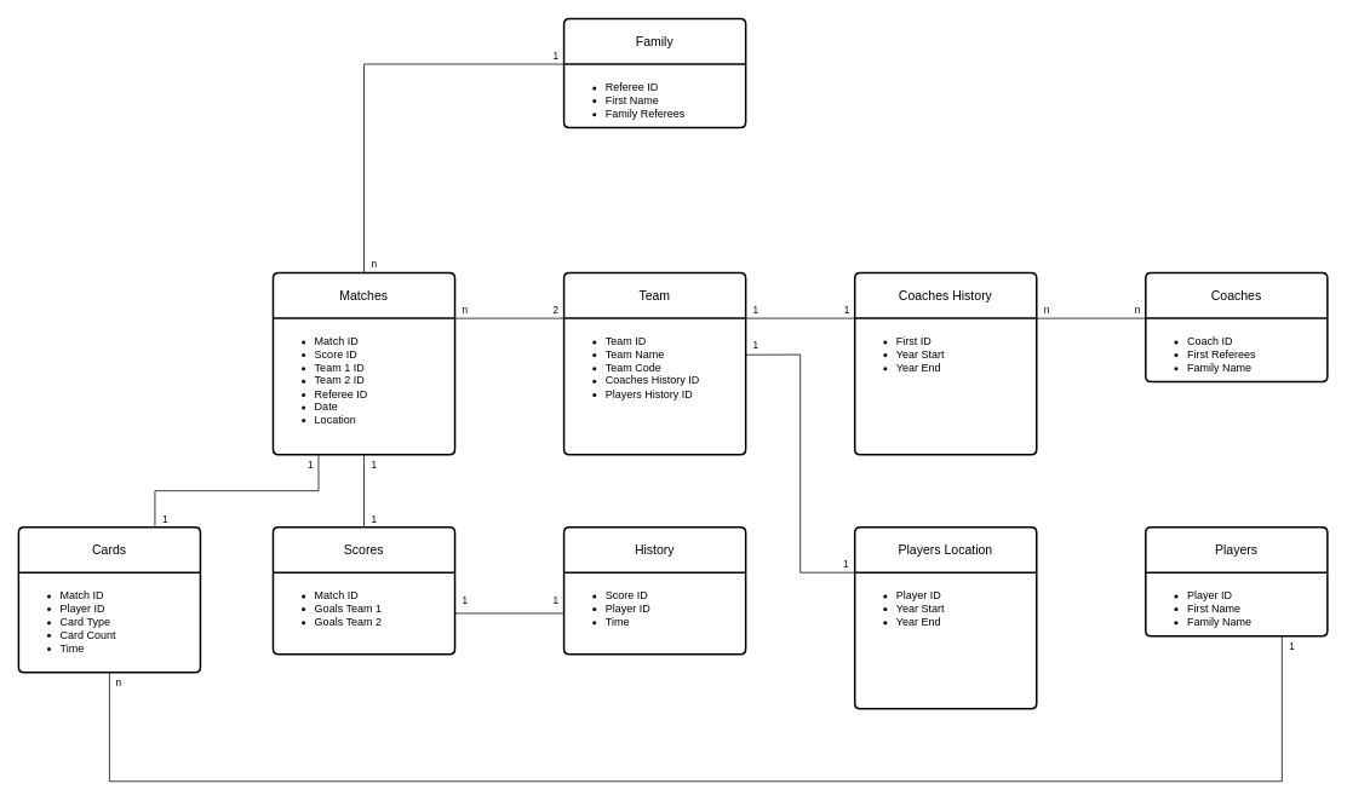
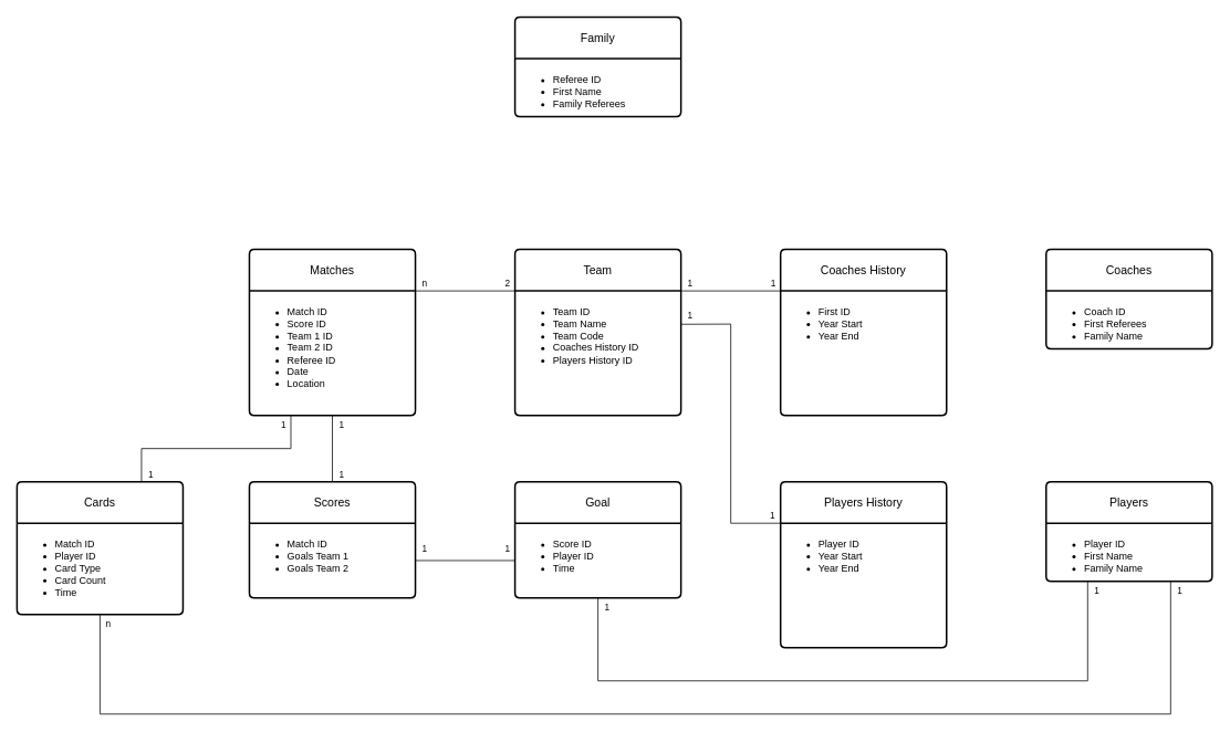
  <mxCell id="0" />
  <mxCell id="1" parent="0" />
  <mxCell id="2" value="Team" style="swimlane;childLayout=stackLayout;horizontal=1;startSize=50;horizontalStack=0;rounded=1;fontSize=14;fontStyle=0;strokeWidth=2;resizeParent=0;resizeLast=1;shadow=0;dashed=0;align=center;arcSize=4;whiteSpace=wrap;html=1;" vertex="1" parent="1"><mxGeometry x="620" y="300" width="200" height="200" as="geometry" /></mxCell>
  <mxCell id="3" value="&lt;ul&gt;&lt;li&gt;&lt;span style=&quot;background-color: initial;&quot;&gt;Team ID&lt;/span&gt;&lt;/li&gt;&lt;li&gt;&lt;span style=&quot;background-color: initial;&quot;&gt;Team Name&lt;/span&gt;&lt;/li&gt;&lt;li&gt;&lt;span style=&quot;background-color: initial;&quot;&gt;Team Code&lt;/span&gt;&lt;/li&gt;&lt;li&gt;&lt;span style=&quot;background-color: initial;&quot;&gt;Coaches History ID&lt;/span&gt;&lt;/li&gt;&lt;li&gt;&lt;span style=&quot;background-color: initial;&quot;&gt;Players History ID&lt;/span&gt;&lt;/li&gt;&lt;/ul&gt;" style="align=left;strokeColor=none;fillColor=none;spacingLeft=4;fontSize=12;verticalAlign=top;resizable=0;rotatable=0;part=1;html=1;" vertex="1" parent="2"><mxGeometry y="50" width="200" height="150" as="geometry" /></mxCell>
  <mxCell id="4" value="Coaches History" style="swimlane;childLayout=stackLayout;horizontal=1;startSize=50;horizontalStack=0;rounded=1;fontSize=14;fontStyle=0;strokeWidth=2;resizeParent=0;resizeLast=1;shadow=0;dashed=0;align=center;arcSize=4;whiteSpace=wrap;html=1;" vertex="1" parent="1"><mxGeometry x="940" y="300" width="200" height="200" as="geometry"><mxRectangle x="360" y="400" width="140" height="50" as="alternateBounds" /></mxGeometry></mxCell>
  <mxCell id="5" value="&lt;ul&gt;&lt;li&gt;&lt;span style=&quot;background-color: initial;&quot;&gt;First ID&lt;/span&gt;&lt;br&gt;&lt;/li&gt;&lt;li&gt;&lt;span style=&quot;background-color: initial;&quot;&gt;Year Start&lt;/span&gt;&lt;/li&gt;&lt;li&gt;&lt;span style=&quot;background-color: initial;&quot;&gt;Year End&lt;/span&gt;&lt;/li&gt;&lt;/ul&gt;" style="align=left;strokeColor=none;fillColor=none;spacingLeft=4;fontSize=12;verticalAlign=top;resizable=0;rotatable=0;part=1;html=1;" vertex="1" parent="4"><mxGeometry y="50" width="200" height="150" as="geometry" /></mxCell>
  <mxCell id="6" value="" style="endArrow=none;html=1;rounded=0;exitX=1;exitY=0;exitDx=0;exitDy=0;entryX=0;entryY=0;entryDx=0;entryDy=0;" edge="1" parent="1" source="3" target="5"><mxGeometry width="50" height="50" relative="1" as="geometry"><mxPoint x="920" y="390" as="sourcePoint" /><mxPoint x="970" y="340" as="targetPoint" /></mxGeometry></mxCell>
  <mxCell id="7" value="1" style="edgeLabel;html=1;align=center;verticalAlign=middle;resizable=0;points=[];" vertex="1" connectable="0" parent="6"><mxGeometry x="-0.174" y="1" relative="1" as="geometry"><mxPoint x="-40" y="-9" as="offset" /></mxGeometry></mxCell>
  <mxCell id="8" value="1" style="edgeLabel;html=1;align=center;verticalAlign=middle;resizable=0;points=[];" vertex="1" connectable="0" parent="6"><mxGeometry x="0.729" relative="1" as="geometry"><mxPoint x="6" y="-10" as="offset" /></mxGeometry></mxCell>
  <mxCell id="9" value="Coaches" style="swimlane;childLayout=stackLayout;horizontal=1;startSize=50;horizontalStack=0;rounded=1;fontSize=14;fontStyle=0;strokeWidth=2;resizeParent=0;resizeLast=1;shadow=0;dashed=0;align=center;arcSize=4;whiteSpace=wrap;html=1;" vertex="1" parent="1"><mxGeometry x="1260" y="300" width="200" height="120" as="geometry"><mxRectangle x="680" y="400" width="80" height="50" as="alternateBounds" /></mxGeometry></mxCell>
  <mxCell id="10" value="&lt;ul&gt;&lt;li&gt;&lt;span style=&quot;background-color: initial;&quot;&gt;Coach ID&lt;/span&gt;&lt;/li&gt;&lt;li&gt;&lt;span style=&quot;background-color: initial;&quot;&gt;First Referees&lt;/span&gt;&lt;/li&gt;&lt;li&gt;&lt;span style=&quot;background-color: initial;&quot;&gt;Family Name&lt;/span&gt;&lt;/li&gt;&lt;/ul&gt;" style="align=left;strokeColor=none;fillColor=none;spacingLeft=4;fontSize=12;verticalAlign=top;resizable=0;rotatable=0;part=1;html=1;" vertex="1" parent="9"><mxGeometry y="50" width="200" height="70" as="geometry" /></mxCell>
- <mxCell id="11" value="" style="endArrow=none;html=1;rounded=0;entryX=0;entryY=0;entryDx=0;entryDy=0;exitX=1;exitY=0;exitDx=0;exitDy=0;" edge="1" parent="1" target="10" source="5"><mxGeometry width="50" height="50" relative="1" as="geometry"><mxPoint x="1180" y="380" as="sourcePoint" /><mxPoint x="1290" y="340" as="targetPoint" /></mxGeometry></mxCell>
- <mxCell id="12" value="n" style="edgeLabel;html=1;align=center;verticalAlign=middle;resizable=0;points=[];" vertex="1" connectable="0" parent="11"><mxGeometry x="-0.174" y="1" relative="1" as="geometry"><mxPoint x="-40" y="-9" as="offset" /></mxGeometry></mxCell>
- <mxCell id="13" value="n" style="edgeLabel;html=1;align=center;verticalAlign=middle;resizable=0;points=[];" vertex="1" connectable="0" parent="11"><mxGeometry x="0.729" relative="1" as="geometry"><mxPoint x="6" y="-10" as="offset" /></mxGeometry></mxCell>
- <mxCell id="14" value="Players Location" style="swimlane;childLayout=stackLayout;horizontal=1;startSize=50;horizontalStack=0;rounded=1;fontSize=14;fontStyle=0;strokeWidth=2;resizeParent=0;resizeLast=1;shadow=0;dashed=0;align=center;arcSize=4;whiteSpace=wrap;html=1;" vertex="1" parent="1"><mxGeometry x="940" y="580" width="200" height="200" as="geometry"><mxRectangle x="360" y="400" width="140" height="50" as="alternateBounds" /></mxGeometry></mxCell>
+ <mxCell id="14" value="Players History" style="swimlane;childLayout=stackLayout;horizontal=1;startSize=50;horizontalStack=0;rounded=1;fontSize=14;fontStyle=0;strokeWidth=2;resizeParent=0;resizeLast=1;shadow=0;dashed=0;align=center;arcSize=4;whiteSpace=wrap;html=1;" vertex="1" parent="1"><mxGeometry x="940" y="580" width="200" height="200" as="geometry"><mxRectangle x="360" y="400" width="140" height="50" as="alternateBounds" /></mxGeometry></mxCell>
  <mxCell id="15" value="&lt;ul&gt;&lt;li&gt;&lt;span style=&quot;background-color: initial;&quot;&gt;Player ID&lt;/span&gt;&lt;br&gt;&lt;/li&gt;&lt;li&gt;&lt;span style=&quot;background-color: initial;&quot;&gt;Year Start&lt;/span&gt;&lt;/li&gt;&lt;li&gt;&lt;span style=&quot;background-color: initial;&quot;&gt;Year End&lt;/span&gt;&lt;/li&gt;&lt;/ul&gt;" style="align=left;strokeColor=none;fillColor=none;spacingLeft=4;fontSize=12;verticalAlign=top;resizable=0;rotatable=0;part=1;html=1;" vertex="1" parent="14"><mxGeometry y="50" width="200" height="150" as="geometry" /></mxCell>
  <mxCell id="16" value="" style="endArrow=none;html=1;rounded=0;exitX=1;exitY=0.268;exitDx=0;exitDy=0;entryX=0;entryY=0;entryDx=0;entryDy=0;exitPerimeter=0;" edge="1" parent="1" target="15" source="3"><mxGeometry width="50" height="50" relative="1" as="geometry"><mxPoint x="820" y="630" as="sourcePoint" /><mxPoint x="970" y="620" as="targetPoint" /><Array as="points"><mxPoint x="880" y="390" /><mxPoint x="880" y="630" /></Array></mxGeometry></mxCell>
  <mxCell id="17" value="1" style="edgeLabel;html=1;align=center;verticalAlign=middle;resizable=0;points=[];" vertex="1" connectable="0" parent="16"><mxGeometry x="-0.174" y="1" relative="1" as="geometry"><mxPoint x="-51" y="-99" as="offset" /></mxGeometry></mxCell>
  <mxCell id="18" value="1" style="edgeLabel;html=1;align=center;verticalAlign=middle;resizable=0;points=[];" vertex="1" connectable="0" parent="16"><mxGeometry x="0.729" relative="1" as="geometry"><mxPoint x="39" y="-10" as="offset" /></mxGeometry></mxCell>
  <mxCell id="19" value="Players" style="swimlane;childLayout=stackLayout;horizontal=1;startSize=50;horizontalStack=0;rounded=1;fontSize=14;fontStyle=0;strokeWidth=2;resizeParent=0;resizeLast=1;shadow=0;dashed=0;align=center;arcSize=4;whiteSpace=wrap;html=1;" vertex="1" parent="1"><mxGeometry x="1260" y="580" width="200" height="120" as="geometry"><mxRectangle x="680" y="400" width="80" height="50" as="alternateBounds" /></mxGeometry></mxCell>
  <mxCell id="20" value="&lt;ul&gt;&lt;li&gt;&lt;span style=&quot;background-color: initial;&quot;&gt;Player ID&lt;/span&gt;&lt;/li&gt;&lt;li&gt;&lt;span style=&quot;background-color: initial;&quot;&gt;First Name&lt;/span&gt;&lt;/li&gt;&lt;li&gt;&lt;span style=&quot;background-color: initial;&quot;&gt;Family Name&lt;/span&gt;&lt;/li&gt;&lt;/ul&gt;" style="align=left;strokeColor=none;fillColor=none;spacingLeft=4;fontSize=12;verticalAlign=top;resizable=0;rotatable=0;part=1;html=1;" vertex="1" parent="19"><mxGeometry y="50" width="200" height="70" as="geometry" /></mxCell>
  <mxCell id="21" value="Matches" style="swimlane;childLayout=stackLayout;horizontal=1;startSize=50;horizontalStack=0;rounded=1;fontSize=14;fontStyle=0;strokeWidth=2;resizeParent=0;resizeLast=1;shadow=0;dashed=0;align=center;arcSize=4;whiteSpace=wrap;html=1;" vertex="1" parent="1"><mxGeometry x="300" y="300" width="200" height="200" as="geometry"><mxRectangle x="360" y="400" width="140" height="50" as="alternateBounds" /></mxGeometry></mxCell>
  <mxCell id="22" value="&lt;ul&gt;&lt;li&gt;&lt;span style=&quot;background-color: initial;&quot;&gt;Match ID&lt;/span&gt;&lt;/li&gt;&lt;li&gt;Score ID&lt;/li&gt;&lt;li&gt;&lt;span style=&quot;background-color: initial;&quot;&gt;Team 1 ID&lt;/span&gt;&lt;/li&gt;&lt;li&gt;&lt;span style=&quot;background-color: initial;&quot;&gt;Team 2 ID&lt;/span&gt;&lt;/li&gt;&lt;li&gt;&lt;span style=&quot;background-color: initial;&quot;&gt;Referee ID&lt;/span&gt;&lt;/li&gt;&lt;li&gt;Date&lt;/li&gt;&lt;li&gt;&lt;span style=&quot;background-color: initial;&quot;&gt;Location&lt;/span&gt;&lt;/li&gt;&lt;/ul&gt;" style="align=left;strokeColor=none;fillColor=none;spacingLeft=4;fontSize=12;verticalAlign=top;resizable=0;rotatable=0;part=1;html=1;" vertex="1" parent="21"><mxGeometry y="50" width="200" height="150" as="geometry" /></mxCell>
  <mxCell id="23" value="Scores" style="swimlane;childLayout=stackLayout;horizontal=1;startSize=50;horizontalStack=0;rounded=1;fontSize=14;fontStyle=0;strokeWidth=2;resizeParent=0;resizeLast=1;shadow=0;dashed=0;align=center;arcSize=4;whiteSpace=wrap;html=1;" vertex="1" parent="1"><mxGeometry x="300" y="580" width="200" height="140" as="geometry"><mxRectangle x="360" y="400" width="140" height="50" as="alternateBounds" /></mxGeometry></mxCell>
  <mxCell id="24" value="&lt;ul&gt;&lt;li&gt;&lt;span style=&quot;background-color: initial;&quot;&gt;Match ID&lt;/span&gt;&lt;br&gt;&lt;/li&gt;&lt;li&gt;Goals Team 1&lt;/li&gt;&lt;li&gt;Goals Team 2&lt;/li&gt;&lt;/ul&gt;" style="align=left;strokeColor=none;fillColor=none;spacingLeft=4;fontSize=12;verticalAlign=top;resizable=0;rotatable=0;part=1;html=1;" vertex="1" parent="23"><mxGeometry y="50" width="200" height="90" as="geometry" /></mxCell>
  <mxCell id="25" value="" style="endArrow=none;html=1;rounded=0;exitX=1;exitY=0;exitDx=0;exitDy=0;entryX=0;entryY=0;entryDx=0;entryDy=0;" edge="1" parent="1" source="22" target="3"><mxGeometry width="50" height="50" relative="1" as="geometry"><mxPoint x="830" y="398" as="sourcePoint" /><mxPoint x="950" y="640" as="targetPoint" /></mxGeometry></mxCell>
  <mxCell id="26" value="n" style="edgeLabel;html=1;align=center;verticalAlign=middle;resizable=0;points=[];" vertex="1" connectable="0" parent="25"><mxGeometry x="-0.174" y="1" relative="1" as="geometry"><mxPoint x="-40" y="-9" as="offset" /></mxGeometry></mxCell>
  <mxCell id="27" value="2" style="edgeLabel;html=1;align=center;verticalAlign=middle;resizable=0;points=[];" vertex="1" connectable="0" parent="25"><mxGeometry x="0.729" relative="1" as="geometry"><mxPoint x="6" y="-10" as="offset" /></mxGeometry></mxCell>
  <mxCell id="28" value="" style="endArrow=none;html=1;rounded=0;exitX=0.5;exitY=1;exitDx=0;exitDy=0;entryX=0.5;entryY=0;entryDx=0;entryDy=0;" edge="1" parent="1" source="22" target="23"><mxGeometry width="50" height="50" relative="1" as="geometry"><mxPoint x="510" y="360" as="sourcePoint" /><mxPoint x="630" y="360" as="targetPoint" /></mxGeometry></mxCell>
  <mxCell id="29" value="1" style="edgeLabel;html=1;align=center;verticalAlign=middle;resizable=0;points=[];" vertex="1" connectable="0" parent="28"><mxGeometry x="-0.174" y="1" relative="1" as="geometry"><mxPoint x="9" y="-23" as="offset" /></mxGeometry></mxCell>
  <mxCell id="30" value="1" style="edgeLabel;html=1;align=center;verticalAlign=middle;resizable=0;points=[];" vertex="1" connectable="0" parent="28"><mxGeometry x="0.729" relative="1" as="geometry"><mxPoint x="10" y="1" as="offset" /></mxGeometry></mxCell>
- <mxCell id="31" value="History" style="swimlane;childLayout=stackLayout;horizontal=1;startSize=50;horizontalStack=0;rounded=1;fontSize=14;fontStyle=0;strokeWidth=2;resizeParent=0;resizeLast=1;shadow=0;dashed=0;align=center;arcSize=4;whiteSpace=wrap;html=1;" vertex="1" parent="1"><mxGeometry x="620" y="580" width="200" height="140" as="geometry"><mxRectangle x="360" y="400" width="140" height="50" as="alternateBounds" /></mxGeometry></mxCell>
+ <mxCell id="31" value="Goal" style="swimlane;childLayout=stackLayout;horizontal=1;startSize=50;horizontalStack=0;rounded=1;fontSize=14;fontStyle=0;strokeWidth=2;resizeParent=0;resizeLast=1;shadow=0;dashed=0;align=center;arcSize=4;whiteSpace=wrap;html=1;" vertex="1" parent="1"><mxGeometry x="620" y="580" width="200" height="140" as="geometry"><mxRectangle x="360" y="400" width="140" height="50" as="alternateBounds" /></mxGeometry></mxCell>
  <mxCell id="32" value="&lt;ul&gt;&lt;li&gt;Score ID&lt;/li&gt;&lt;li&gt;Player ID&lt;/li&gt;&lt;li&gt;Time&lt;/li&gt;&lt;/ul&gt;" style="align=left;strokeColor=none;fillColor=none;spacingLeft=4;fontSize=12;verticalAlign=top;resizable=0;rotatable=0;part=1;html=1;" vertex="1" parent="31"><mxGeometry y="50" width="200" height="90" as="geometry" /></mxCell>
  <mxCell id="33" value="" style="endArrow=none;html=1;rounded=0;exitX=0;exitY=0.5;exitDx=0;exitDy=0;entryX=1;entryY=0.5;entryDx=0;entryDy=0;" edge="1" parent="1" source="32" target="24"><mxGeometry width="50" height="50" relative="1" as="geometry"><mxPoint x="410" y="510" as="sourcePoint" /><mxPoint x="410" y="590" as="targetPoint" /></mxGeometry></mxCell>
  <mxCell id="34" value="1" style="edgeLabel;html=1;align=center;verticalAlign=middle;resizable=0;points=[];" vertex="1" connectable="0" parent="33"><mxGeometry x="-0.174" y="1" relative="1" as="geometry"><mxPoint x="40" y="-16" as="offset" /></mxGeometry></mxCell>
  <mxCell id="35" value="1" style="edgeLabel;html=1;align=center;verticalAlign=middle;resizable=0;points=[];" vertex="1" connectable="0" parent="33"><mxGeometry x="0.729" relative="1" as="geometry"><mxPoint x="-6" y="-15" as="offset" /></mxGeometry></mxCell>
+ <mxCell id="36" value="" style="endArrow=none;html=1;rounded=0;exitX=0.5;exitY=1;exitDx=0;exitDy=0;entryX=0.25;entryY=1;entryDx=0;entryDy=0;" edge="1" parent="1" source="32" target="20"><mxGeometry width="50" height="50" relative="1" as="geometry"><mxPoint x="870" y="800" as="sourcePoint" /><mxPoint x="990" y="1042" as="targetPoint" /><Array as="points"><mxPoint x="720" y="820" /><mxPoint x="1310" y="820" /></Array></mxGeometry></mxCell>
+ <mxCell id="37" value="1" style="edgeLabel;html=1;align=center;verticalAlign=middle;resizable=0;points=[];" vertex="1" connectable="0" parent="36"><mxGeometry x="-0.174" y="1" relative="1" as="geometry"><mxPoint x="-225" y="-89" as="offset" /></mxGeometry></mxCell>
+ <mxCell id="38" value="1" style="edgeLabel;html=1;align=center;verticalAlign=middle;resizable=0;points=[];" vertex="1" connectable="0" parent="36"><mxGeometry x="0.729" relative="1" as="geometry"><mxPoint x="10" y="-100" as="offset" /></mxGeometry></mxCell>
  <mxCell id="39" value="Cards" style="swimlane;childLayout=stackLayout;horizontal=1;startSize=50;horizontalStack=0;rounded=1;fontSize=14;fontStyle=0;strokeWidth=2;resizeParent=0;resizeLast=1;shadow=0;dashed=0;align=center;arcSize=4;whiteSpace=wrap;html=1;" vertex="1" parent="1"><mxGeometry x="20" y="580" width="200" height="160" as="geometry"><mxRectangle x="360" y="400" width="140" height="50" as="alternateBounds" /></mxGeometry></mxCell>
  <mxCell id="40" value="&lt;ul&gt;&lt;li&gt;&lt;span style=&quot;background-color: initial;&quot;&gt;Match ID&lt;/span&gt;&lt;br&gt;&lt;/li&gt;&lt;li&gt;Player ID&lt;/li&gt;&lt;li&gt;Card Type&lt;/li&gt;&lt;li&gt;Card Count&lt;/li&gt;&lt;li&gt;Time&lt;/li&gt;&lt;/ul&gt;" style="align=left;strokeColor=none;fillColor=none;spacingLeft=4;fontSize=12;verticalAlign=top;resizable=0;rotatable=0;part=1;html=1;" vertex="1" parent="39"><mxGeometry y="50" width="200" height="110" as="geometry" /></mxCell>
  <mxCell id="41" value="" style="endArrow=none;html=1;rounded=0;exitX=0.5;exitY=1;exitDx=0;exitDy=0;entryX=0.75;entryY=1;entryDx=0;entryDy=0;" edge="1" parent="1" source="40" target="20"><mxGeometry width="50" height="50" relative="1" as="geometry"><mxPoint x="730" y="730" as="sourcePoint" /><mxPoint x="1370" y="710" as="targetPoint" /><Array as="points"><mxPoint x="120" y="860" /><mxPoint x="1410" y="860" /></Array></mxGeometry></mxCell>
  <mxCell id="42" value="n" style="edgeLabel;html=1;align=center;verticalAlign=middle;resizable=0;points=[];" vertex="1" connectable="0" parent="41"><mxGeometry x="-0.174" y="1" relative="1" as="geometry"><mxPoint x="-519" y="-109" as="offset" /></mxGeometry></mxCell>
  <mxCell id="43" value="1" style="edgeLabel;html=1;align=center;verticalAlign=middle;resizable=0;points=[];" vertex="1" connectable="0" parent="41"><mxGeometry x="0.729" relative="1" as="geometry"><mxPoint x="63" y="-150" as="offset" /></mxGeometry></mxCell>
  <mxCell id="44" value="" style="endArrow=none;html=1;rounded=0;exitX=0.25;exitY=1;exitDx=0;exitDy=0;entryX=0.75;entryY=0;entryDx=0;entryDy=0;" edge="1" parent="1" source="22" target="39"><mxGeometry width="50" height="50" relative="1" as="geometry"><mxPoint x="410" y="510" as="sourcePoint" /><mxPoint x="410" y="590" as="targetPoint" /><Array as="points"><mxPoint x="350" y="540" /><mxPoint x="170" y="540" /></Array></mxGeometry></mxCell>
  <mxCell id="45" value="1" style="edgeLabel;html=1;align=center;verticalAlign=middle;resizable=0;points=[];" vertex="1" connectable="0" parent="44"><mxGeometry x="-0.174" y="1" relative="1" as="geometry"><mxPoint x="57" y="-31" as="offset" /></mxGeometry></mxCell>
  <mxCell id="46" value="1" style="edgeLabel;html=1;align=center;verticalAlign=middle;resizable=0;points=[];" vertex="1" connectable="0" parent="44"><mxGeometry x="0.729" relative="1" as="geometry"><mxPoint x="10" y="25" as="offset" /></mxGeometry></mxCell>
  <mxCell id="47" value="Family" style="swimlane;childLayout=stackLayout;horizontal=1;startSize=50;horizontalStack=0;rounded=1;fontSize=14;fontStyle=0;strokeWidth=2;resizeParent=0;resizeLast=1;shadow=0;dashed=0;align=center;arcSize=4;whiteSpace=wrap;html=1;" vertex="1" parent="1"><mxGeometry x="620" y="20" width="200" height="120" as="geometry"><mxRectangle x="680" y="400" width="80" height="50" as="alternateBounds" /></mxGeometry></mxCell>
  <mxCell id="48" value="&lt;ul&gt;&lt;li&gt;&lt;span style=&quot;background-color: initial;&quot;&gt;Referee ID&lt;/span&gt;&lt;/li&gt;&lt;li&gt;&lt;span style=&quot;background-color: initial;&quot;&gt;First Name&lt;/span&gt;&lt;/li&gt;&lt;li&gt;&lt;span style=&quot;background-color: initial;&quot;&gt;Family Referees&lt;/span&gt;&lt;/li&gt;&lt;/ul&gt;" style="align=left;strokeColor=none;fillColor=none;spacingLeft=4;fontSize=12;verticalAlign=top;resizable=0;rotatable=0;part=1;html=1;" vertex="1" parent="47"><mxGeometry y="50" width="200" height="70" as="geometry" /></mxCell>
- <mxCell id="49" value="" style="endArrow=none;html=1;rounded=0;entryX=0;entryY=0;entryDx=0;entryDy=0;exitX=0.5;exitY=0;exitDx=0;exitDy=0;" edge="1" parent="1" source="21" target="48"><mxGeometry width="50" height="50" relative="1" as="geometry"><mxPoint x="820" y="70" as="sourcePoint" /><mxPoint x="970" y="60" as="targetPoint" /><Array as="points"><mxPoint x="400" y="70" /></Array></mxGeometry></mxCell>
- <mxCell id="50" value="n" style="edgeLabel;html=1;align=center;verticalAlign=middle;resizable=0;points=[];" vertex="1" connectable="0" parent="49"><mxGeometry x="-0.174" y="1" relative="1" as="geometry"><mxPoint x="11" y="176" as="offset" /></mxGeometry></mxCell>
- <mxCell id="51" value="1" style="edgeLabel;html=1;align=center;verticalAlign=middle;resizable=0;points=[];" vertex="1" connectable="0" parent="49"><mxGeometry x="0.729" relative="1" as="geometry"><mxPoint x="51" y="-10" as="offset" /></mxGeometry></mxCell>
